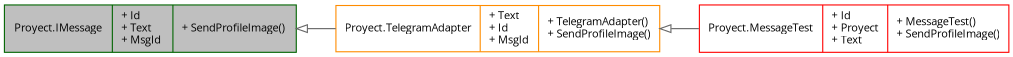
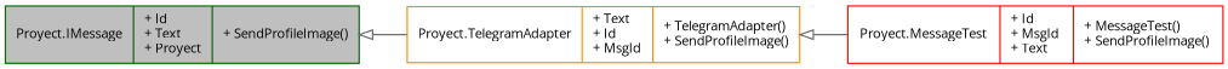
  digraph {
    fontname="Open Sans"
    rankdir=LR
    node [fillcolor=white fontname="Open Sans" fontsize=10 shape=record style=filled]
    edge [arrowtail=onormal color=gray40 dir=back fontname="Open Sans" fontsize=10 labelfontname=Helvetica labelfontsize=10 style=solid]
-   n1 [color=darkgreen fillcolor=grey75 fontcolor=black height=0.2 label="{Proyect.IMessage\n|+ Id\l+ Text\l+ MsgId\l|+ SendProfileImage()\l}" width=0.4]
+   n1 [color=darkgreen fillcolor=grey75 fontcolor=black height=0.2 label="{Proyect.IMessage\n|+ Id\l+ Text\l+ Proyect\l|+ SendProfileImage()\l}" width=0.4]
    n2 [color=darkorange height=0.2 label="{Proyect.TelegramAdapter\n|+ Text\l+ Id\l+ MsgId\l|+ TelegramAdapter()\l+ SendProfileImage()\l}" width=0.4]
-   n3 [color=red height=0.2 label="{Proyect.MessageTest\n|+ Id\l+ Proyect\l+ Text\l|+ MessageTest()\l+ SendProfileImage()\l}" width=0.4]
+   n3 [color=red height=0.2 label="{Proyect.MessageTest\n|+ Id\l+ MsgId\l+ Text\l|+ MessageTest()\l+ SendProfileImage()\l}" width=0.4]
    n1 -> n2
    n2 -> n3
  }
